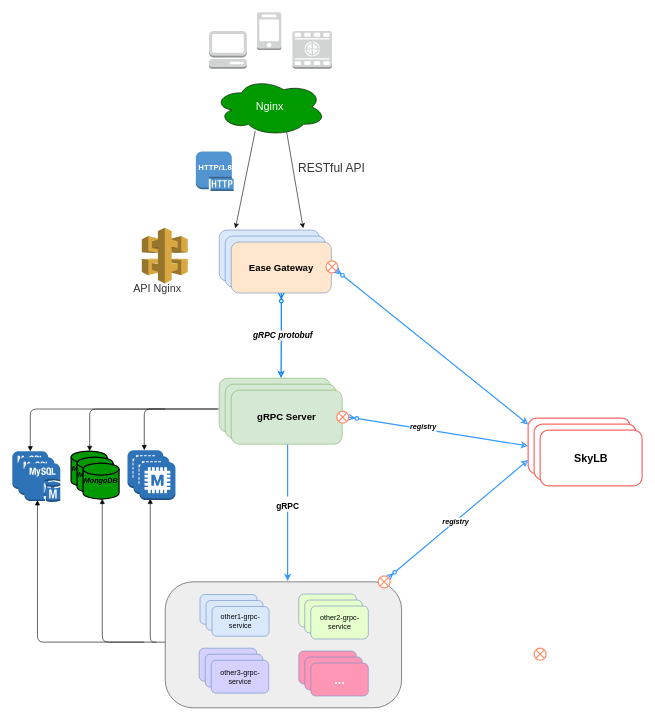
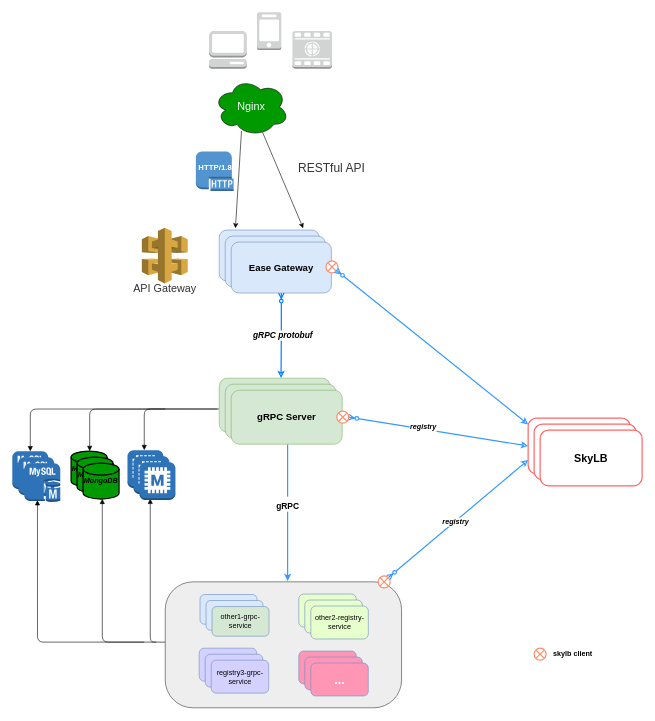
  <mxCell id="0" />
  <mxCell id="1" parent="0" />
  <mxCell id="2" style="edgeStyle=orthogonalEdgeStyle;rounded=1;html=1;endArrow=block;endFill=1;jettySize=auto;orthogonalLoop=1;entryX=0.5;entryY=0;entryPerimeter=0;" parent="1" target="82" edge="1"><mxGeometry relative="1" as="geometry"><mxPoint x="50" y="740" as="targetPoint" /><Array as="points"><mxPoint x="50" y="681" /></Array><mxPoint x="275" y="681.412" as="sourcePoint" /></mxGeometry></mxCell>
  <mxCell id="3" value="" style="group;rounded=1;" parent="1" vertex="1" connectable="0"><mxGeometry x="182" y="378" width="402" height="120" as="geometry" /></mxCell>
  <mxCell id="4" value="" style="group;rounded=1;" parent="3" vertex="1" connectable="0"><mxGeometry width="402" height="120" as="geometry" /></mxCell>
  <mxCell id="5" value="" style="group;rounded=1;" parent="4" vertex="1" connectable="0"><mxGeometry x="38" y="2" width="120" height="107" as="geometry" /></mxCell>
  <mxCell id="6" value="" style="group;rounded=1;" parent="5" vertex="1" connectable="0"><mxGeometry width="120" height="107" as="geometry" /></mxCell>
  <mxCell id="7" value="" style="dashed=0;html=1;shape=mxgraph.aws3.api_gateway;fillColor=#D9A741;gradientColor=none;labelBackgroundColor=#99FFFF;strokeColor=#000000;fontSize=18;fontColor=#FFFFFF;rounded=1;" parent="6" vertex="1"><mxGeometry x="16" y="-1" width="76.5" height="93" as="geometry" /></mxCell>
- <mxCell id="8" value="API Nginx" style="text;html=1;resizable=0;points=[];autosize=1;align=left;verticalAlign=top;spacingTop=-4;fontSize=18;fontColor=#333333;rounded=1;" parent="6" vertex="1"><mxGeometry y="87" width="120" height="20" as="geometry" /></mxCell>
+ <mxCell id="8" value="API Gateway" style="text;html=1;resizable=0;points=[];autosize=1;align=left;verticalAlign=top;spacingTop=-4;fontSize=18;fontColor=#333333;rounded=1;" parent="6" vertex="1"><mxGeometry y="87" width="120" height="20" as="geometry" /></mxCell>
  <mxCell id="9" value="" style="group;rounded=1;" parent="4" vertex="1" connectable="0"><mxGeometry x="183" y="5" width="167" height="85" as="geometry" /></mxCell>
  <mxCell id="10" value="" style="rounded=1;whiteSpace=wrap;html=1;align=left;fillColor=#dae8fc;strokeColor=#6c8ebf;" parent="9" vertex="1"><mxGeometry width="167" height="85" as="geometry" /></mxCell>
  <mxCell id="11" value="" style="rounded=1;whiteSpace=wrap;html=1;align=left;fillColor=#dae8fc;strokeColor=#6c8ebf;" parent="3" vertex="1"><mxGeometry x="193" y="15" width="167" height="85" as="geometry" /></mxCell>
- <mxCell id="12" value="Ease Gateway" style="rounded=1;whiteSpace=wrap;html=1;align=center;fillColor=#ffe6cc;strokeColor=#6c8ebf;fontStyle=1;fontSize=16;" parent="3" vertex="1"><mxGeometry x="203" y="25" width="167" height="85" as="geometry" /></mxCell>
+ <mxCell id="12" value="Ease Gateway" style="rounded=1;whiteSpace=wrap;html=1;align=center;fillColor=#dae8fc;strokeColor=#6c8ebf;fontStyle=1;fontSize=16;" parent="3" vertex="1"><mxGeometry x="203" y="25" width="167" height="85" as="geometry" /></mxCell>
  <mxCell id="13" value="" style="group;rounded=1;" parent="3" vertex="1" connectable="0"><mxGeometry x="361" y="55.5" width="20" height="20" as="geometry" /></mxCell>
  <mxCell id="14" value="" style="group;rounded=1;" parent="13" vertex="1" connectable="0"><mxGeometry y="1" width="20" height="20" as="geometry" /></mxCell>
  <mxCell id="15" value="" style="verticalLabelPosition=bottom;verticalAlign=top;html=1;strokeWidth=2;shape=mxgraph.flowchart.or;fontColor=#007FFF;strokeColor=#FF8E6B;rounded=1;" parent="14" vertex="1"><mxGeometry width="20" height="20" as="geometry" /></mxCell>
  <mxCell id="16" style="edgeStyle=orthogonalEdgeStyle;rounded=1;html=1;startArrow=none;startFill=0;endArrow=block;endFill=1;jettySize=auto;orthogonalLoop=1;fontSize=14;" parent="1" edge="1"><mxGeometry relative="1" as="geometry"><mxPoint x="365" y="681.235" as="sourcePoint" /><mxPoint x="240" y="750" as="targetPoint" /><Array as="points"><mxPoint x="240" y="681" /></Array></mxGeometry></mxCell>
  <mxCell id="17" style="edgeStyle=orthogonalEdgeStyle;rounded=1;html=1;startArrow=none;startFill=0;endArrow=block;endFill=1;jettySize=auto;orthogonalLoop=1;fontSize=14;entryX=0.5;entryY=0;entryPerimeter=0;" parent="1" edge="1"><mxGeometry relative="1" as="geometry"><mxPoint x="362" y="681.529" as="sourcePoint" /><mxPoint x="149" y="751.5" as="targetPoint" /><Array as="points"><mxPoint x="149" y="682" /></Array></mxGeometry></mxCell>
  <mxCell id="18" value="" style="rounded=1;whiteSpace=wrap;html=1;fontSize=16;align=center;fillColor=#d5e8d4;strokeColor=#82b366;" parent="1" vertex="1"><mxGeometry x="365" y="630" width="185" height="90" as="geometry" /></mxCell>
  <mxCell id="19" value="" style="rounded=1;whiteSpace=wrap;html=1;fontSize=16;align=center;fillColor=#d5e8d4;strokeColor=#82b366;" parent="1" vertex="1"><mxGeometry x="375" y="640" width="185" height="90" as="geometry" /></mxCell>
  <mxCell id="20" style="edgeStyle=orthogonalEdgeStyle;rounded=1;orthogonalLoop=1;jettySize=auto;html=1;fontSize=21;strokeWidth=2;strokeColor=#3399FF;" parent="1" source="24" edge="1"><mxGeometry relative="1" as="geometry"><mxPoint x="479" y="968" as="targetPoint" /><Array as="points"><mxPoint x="479" y="790" /><mxPoint x="479" y="790" /></Array></mxGeometry></mxCell>
  <mxCell id="21" value="&lt;span style=&quot;font-size: 14px ; font-weight: 700&quot;&gt;gRPC&lt;/span&gt;" style="text;html=1;resizable=0;points=[];align=center;verticalAlign=middle;labelBackgroundColor=#ffffff;fontSize=21;rounded=1;" parent="20" vertex="1" connectable="0"><mxGeometry x="0.004" y="20" relative="1" as="geometry"><mxPoint x="-21" y="-15" as="offset" /></mxGeometry></mxCell>
  <mxCell id="22" style="rounded=1;orthogonalLoop=1;jettySize=auto;html=1;entryX=0;entryY=0.5;entryDx=0;entryDy=0;startArrow=ERzeroToMany;startFill=1;endArrow=classic;endFill=0;strokeColor=#3399FF;strokeWidth=2;fontSize=21;exitX=1;exitY=0.5;exitDx=0;exitDy=0;exitPerimeter=0;" parent="1" source="66" target="60" edge="1"><mxGeometry relative="1" as="geometry" /></mxCell>
  <mxCell id="23" value="registry" style="text;html=1;align=center;verticalAlign=middle;resizable=0;points=[];;labelBackgroundColor=#ffffff;fontStyle=3;rounded=1;" parent="22" vertex="1" connectable="0"><mxGeometry x="-0.174" y="3" relative="1" as="geometry"><mxPoint as="offset" /></mxGeometry></mxCell>
  <mxCell id="24" value="&lt;span&gt;gRPC Server&lt;/span&gt;" style="rounded=1;whiteSpace=wrap;html=1;fontSize=16;align=center;fontStyle=1;fillColor=#d5e8d4;strokeColor=#82b366;" parent="1" vertex="1"><mxGeometry x="385" y="650" width="185" height="90" as="geometry" /></mxCell>
  <mxCell id="25" style="edgeStyle=orthogonalEdgeStyle;rounded=1;html=1;entryX=0.557;entryY=-0.004;entryPerimeter=0;jettySize=auto;orthogonalLoop=1;fontSize=14;endArrow=classic;endFill=0;startArrow=ERzeroToMany;startFill=1;strokeWidth=2;strokeColor=#007FFF;" parent="1" source="12" target="18" edge="1"><mxGeometry relative="1" as="geometry" /></mxCell>
  <mxCell id="26" value="&lt;b&gt;&lt;i&gt;gRPC protobuf&lt;/i&gt;&lt;/b&gt;" style="text;html=1;resizable=0;points=[];align=center;verticalAlign=middle;labelBackgroundColor=#ffffff;fontSize=14;rounded=1;" parent="25" vertex="1" connectable="0"><mxGeometry x="-0.013" y="2" relative="1" as="geometry"><mxPoint as="offset" /></mxGeometry></mxCell>
  <mxCell id="27" value="" style="endArrow=classic;html=1;exitX=0.369;exitY=0.915;exitPerimeter=0;" parent="1" source="30" edge="1"><mxGeometry width="50" height="50" relative="1" as="geometry"><mxPoint x="404" y="276" as="sourcePoint" /><mxPoint x="392" y="380" as="targetPoint" /></mxGeometry></mxCell>
  <mxCell id="28" value="" style="endArrow=classic;html=1;exitX=0.65;exitY=0.938;exitPerimeter=0;" parent="1" source="30" edge="1"><mxGeometry width="50" height="50" relative="1" as="geometry"><mxPoint x="465" y="275" as="sourcePoint" /><mxPoint x="505" y="380" as="targetPoint" /></mxGeometry></mxCell>
  <mxCell id="29" value="" style="group;rounded=1;" parent="1" vertex="1" connectable="0"><mxGeometry x="324" y="20" width="282" height="298" as="geometry" /></mxCell>
- <mxCell id="30" value="Nginx" style="ellipse;shape=cloud;whiteSpace=wrap;html=1;strokeColor=#000000;fillColor=#009900;fontColor=#FFFFFF;labelBackgroundColor=none;labelBorderColor=none;fontSize=18;rounded=1;" parent="29" vertex="1"><mxGeometry x="32" y="110" width="187" height="96" as="geometry" /></mxCell>
+ <mxCell id="30" value="Nginx" style="ellipse;shape=cloud;whiteSpace=wrap;html=1;strokeColor=#000000;fillColor=#009900;fontColor=#FFFFFF;labelBackgroundColor=none;labelBorderColor=none;fontSize=18;rounded=1;" parent="29" vertex="1"><mxGeometry x="32" y="110" width="125" height="96" as="geometry" /></mxCell>
  <mxCell id="31" value="" style="dashed=0;html=1;shape=mxgraph.aws3.management_console;fillColor=#D2D3D3;gradientColor=none;strokeColor=#000000;rounded=1;" parent="29" vertex="1"><mxGeometry x="24" y="31" width="63" height="63" as="geometry" /></mxCell>
  <mxCell id="32" value="" style="dashed=0;html=1;shape=mxgraph.aws3.mobile_client;fillColor=#D2D3D3;gradientColor=none;strokeColor=#000000;rounded=1;" parent="29" vertex="1"><mxGeometry x="104" width="40.5" height="63" as="geometry" /></mxCell>
  <mxCell id="33" value="" style="dashed=0;html=1;shape=mxgraph.aws3.multimedia;fillColor=#D2D3D3;gradientColor=none;strokeColor=#000000;rounded=1;" parent="29" vertex="1"><mxGeometry x="163" y="31" width="66" height="63" as="geometry" /></mxCell>
  <mxCell id="34" value="RESTful API" style="text;html=1;resizable=0;points=[];autosize=1;align=center;verticalAlign=top;spacingTop=-4;fontSize=20;fontColor=#333333;fontStyle=0;rounded=1;" parent="29" vertex="1"><mxGeometry x="168" y="245" width="120" height="20" as="geometry" /></mxCell>
  <mxCell id="35" value="&lt;b&gt;&lt;font color=&quot;#ffffff&quot; style=&quot;font-size: 13px&quot;&gt;HTTP/1.8&lt;/font&gt;&lt;/b&gt;&lt;div&gt;&lt;b&gt;&lt;font color=&quot;#ffffff&quot;&gt;&lt;br&gt;&lt;/font&gt;&lt;/b&gt;&lt;/div&gt;" style="dashed=0;html=1;shape=mxgraph.aws3.http_protocol;fillColor=#5294CF;gradientColor=none;labelBackgroundColor=none;strokeColor=#000000;fontSize=12;fontColor=#4D4D4D;align=center;rounded=1;" parent="29" vertex="1"><mxGeometry x="2" y="232" width="63" height="66" as="geometry" /></mxCell>
  <mxCell id="36" value="" style="group;rounded=1;" parent="1" vertex="1" connectable="0"><mxGeometry x="837" y="770.158" width="95" height="49.474" as="geometry" /></mxCell>
  <mxCell id="37" value="" style="group;rounded=1;" parent="1" vertex="1" connectable="0"><mxGeometry x="275" y="969.5" width="575" height="210" as="geometry" /></mxCell>
  <mxCell id="38" value="" style="group;rounded=1;" parent="37" vertex="1" connectable="0"><mxGeometry width="575" height="210" as="geometry" /></mxCell>
  <mxCell id="39" value="" style="rounded=1;whiteSpace=wrap;html=1;strokeColor=#36393d;fillColor=#eeeeee;arcSize=22;" parent="38" vertex="1"><mxGeometry width="394" height="210" as="geometry" /></mxCell>
  <mxCell id="40" value="" style="group;rounded=1;" parent="38" vertex="1" connectable="0"><mxGeometry x="615" y="110.5" width="110" height="20" as="geometry" /></mxCell>
  <mxCell id="41" value="" style="verticalLabelPosition=bottom;verticalAlign=top;html=1;strokeWidth=2;shape=mxgraph.flowchart.or;fontColor=#007FFF;strokeColor=#FF8E6B;rounded=1;" parent="40" vertex="1"><mxGeometry width="20" height="20" as="geometry" /></mxCell>
+ <mxCell id="42" value="&lt;font color=&quot;#000000&quot;&gt;skylb client&lt;/font&gt;" style="text;html=1;resizable=0;points=[];autosize=1;align=left;verticalAlign=top;spacingTop=-4;fontColor=#007FFF;fontStyle=1;fontFamily=Helvetica;rounded=1;" parent="40" vertex="1"><mxGeometry x="30" width="80" height="20" as="geometry" /></mxCell>
  <mxCell id="43" value="" style="group;rounded=1;" parent="37" vertex="1" connectable="0"><mxGeometry x="58" y="21.158" width="115" height="69.474" as="geometry" /></mxCell>
  <mxCell id="44" value="" style="rounded=1;whiteSpace=wrap;html=1;fontSize=16;align=center;fillColor=#dae8fc;strokeColor=#6c8ebf;" parent="43" vertex="1"><mxGeometry width="95" height="49.474" as="geometry" /></mxCell>
  <mxCell id="45" value="" style="rounded=1;whiteSpace=wrap;html=1;fontSize=16;align=center;fillColor=#dae8fc;strokeColor=#6c8ebf;" parent="43" vertex="1"><mxGeometry x="10" y="10" width="95" height="49.474" as="geometry" /></mxCell>
- <mxCell id="46" value="other1-grpc-service" style="rounded=1;whiteSpace=wrap;html=1;fontSize=12;align=center;fillColor=#dae8fc;strokeColor=#6c8ebf;" parent="43" vertex="1"><mxGeometry x="20" y="20" width="95" height="49.474" as="geometry" /></mxCell>
+ <mxCell id="46" value="other1-grpc-service" style="rounded=1;whiteSpace=wrap;html=1;fontSize=12;align=center;fillColor=#d5e8d4;strokeColor=#6c8ebf;" parent="43" vertex="1"><mxGeometry x="20" y="20" width="95" height="49.474" as="geometry" /></mxCell>
  <mxCell id="47" value="" style="group;rounded=1;" parent="37" vertex="1" connectable="0"><mxGeometry x="222.626" y="20.364" width="115.888" height="74.935" as="geometry" /></mxCell>
  <mxCell id="48" value="" style="rounded=1;whiteSpace=wrap;html=1;fontSize=12;align=center;fillColor=#E6FFCC;strokeColor=#6c8ebf;" parent="47" vertex="1"><mxGeometry width="95.888" height="54.935" as="geometry" /></mxCell>
  <mxCell id="49" value="" style="rounded=1;whiteSpace=wrap;html=1;fontSize=12;align=center;fillColor=#E6FFCC;strokeColor=#6c8ebf;" parent="47" vertex="1"><mxGeometry x="10" y="10" width="95.888" height="54.935" as="geometry" /></mxCell>
- <mxCell id="50" value="other2-grpc-service" style="rounded=1;whiteSpace=wrap;html=1;fontSize=12;align=center;fillColor=#E6FFCC;strokeColor=#6c8ebf;" parent="47" vertex="1"><mxGeometry x="20.0" y="20" width="95.888" height="54.935" as="geometry" /></mxCell>
+ <mxCell id="50" value="other2-registry-service" style="rounded=1;whiteSpace=wrap;html=1;fontSize=12;align=center;fillColor=#E6FFCC;strokeColor=#6c8ebf;" parent="47" vertex="1"><mxGeometry x="20.0" y="20" width="95.888" height="54.935" as="geometry" /></mxCell>
  <mxCell id="51" value="" style="group;rounded=1;" parent="37" vertex="1" connectable="0"><mxGeometry x="56.626" y="110.627" width="115.888" height="74.935" as="geometry" /></mxCell>
  <mxCell id="52" value="" style="rounded=1;whiteSpace=wrap;html=1;fontSize=12;align=center;fillColor=#D4D1FF;strokeColor=#6c8ebf;" parent="51" vertex="1"><mxGeometry width="95.888" height="54.935" as="geometry" /></mxCell>
  <mxCell id="53" value="" style="rounded=1;whiteSpace=wrap;html=1;fontSize=12;align=center;fillColor=#D4D1FF;strokeColor=#6c8ebf;" parent="51" vertex="1"><mxGeometry x="10" y="10" width="95.888" height="54.935" as="geometry" /></mxCell>
- <mxCell id="54" value="other3-grpc-service" style="rounded=1;whiteSpace=wrap;html=1;fontSize=12;align=center;fillColor=#D4D1FF;strokeColor=#6c8ebf;" parent="51" vertex="1"><mxGeometry x="20" y="20" width="95.888" height="54.935" as="geometry" /></mxCell>
+ <mxCell id="54" value="registry3-grpc-service" style="rounded=1;whiteSpace=wrap;html=1;fontSize=12;align=center;fillColor=#D4D1FF;strokeColor=#6c8ebf;" parent="51" vertex="1"><mxGeometry x="20" y="20" width="95.888" height="54.935" as="geometry" /></mxCell>
  <mxCell id="55" value="" style="group;rounded=1;" parent="37" vertex="1" connectable="0"><mxGeometry x="222.626" y="115.364" width="115.888" height="74.935" as="geometry" /></mxCell>
  <mxCell id="56" value="" style="rounded=1;whiteSpace=wrap;html=1;fontSize=12;align=center;fillColor=#FF96B6;strokeColor=#6c8ebf;" parent="55" vertex="1"><mxGeometry width="95.888" height="54.935" as="geometry" /></mxCell>
  <mxCell id="57" value="" style="rounded=1;whiteSpace=wrap;html=1;fontSize=12;align=center;fillColor=#FF96B6;strokeColor=#6c8ebf;" parent="55" vertex="1"><mxGeometry x="10" y="10" width="95.888" height="54.935" as="geometry" /></mxCell>
  <mxCell id="58" value="&lt;span style=&quot;font-size: 21px&quot;&gt;&lt;font color=&quot;#ffffff&quot;&gt;...&lt;/font&gt;&lt;/span&gt;" style="rounded=1;whiteSpace=wrap;html=1;fontSize=21;align=center;fillColor=#FF96B6;strokeColor=#6c8ebf;verticalAlign=middle;fontStyle=1" parent="55" vertex="1"><mxGeometry x="20.0" y="20" width="95.888" height="54.935" as="geometry" /></mxCell>
  <mxCell id="59" value="" style="group;strokeWidth=2;rounded=1;" parent="1" vertex="1" connectable="0"><mxGeometry x="880" y="696.5" width="190" height="113" as="geometry" /></mxCell>
  <mxCell id="60" value="" style="rounded=1;whiteSpace=wrap;html=1;fontSize=21;strokeColor=#FF6666;strokeWidth=2;" parent="59" vertex="1"><mxGeometry width="170" height="93" as="geometry" /></mxCell>
  <mxCell id="61" value="" style="rounded=1;whiteSpace=wrap;html=1;fontSize=21;strokeColor=#FF6666;strokeWidth=2;" parent="59" vertex="1"><mxGeometry x="10" y="10" width="170" height="93" as="geometry" /></mxCell>
  <mxCell id="62" value="&lt;font style=&quot;font-size: 18px&quot;&gt;&lt;b&gt;SkyLB&lt;/b&gt;&lt;/font&gt;" style="rounded=1;whiteSpace=wrap;html=1;fontSize=21;strokeColor=#FF6666;strokeWidth=2;" parent="59" vertex="1"><mxGeometry x="20" y="20" width="170" height="93" as="geometry" /></mxCell>
  <mxCell id="63" style="edgeStyle=none;rounded=1;orthogonalLoop=1;jettySize=auto;html=1;startArrow=ERzeroToMany;startFill=1;endArrow=classic;endFill=0;strokeColor=#3399FF;strokeWidth=2;fontSize=21;entryX=0;entryY=0.75;entryDx=0;entryDy=0;exitX=0.855;exitY=0.145;exitDx=0;exitDy=0;exitPerimeter=0;" parent="1" source="67" target="60" edge="1"><mxGeometry relative="1" as="geometry"><mxPoint x="920" y="810" as="targetPoint" /><mxPoint x="660" y="940" as="sourcePoint" /></mxGeometry></mxCell>
  <mxCell id="64" value="registry" style="text;html=1;align=center;verticalAlign=middle;resizable=0;points=[];;labelBackgroundColor=#ffffff;fontStyle=3;rounded=1;" parent="63" vertex="1" connectable="0"><mxGeometry x="-0.047" y="-1" relative="1" as="geometry"><mxPoint as="offset" /></mxGeometry></mxCell>
  <mxCell id="65" style="edgeStyle=none;rounded=1;orthogonalLoop=1;jettySize=auto;html=1;entryX=0;entryY=0.113;entryDx=0;entryDy=0;startArrow=ERzeroToMany;startFill=1;endArrow=classic;endFill=0;strokeColor=#3399FF;strokeWidth=2;fontSize=21;entryPerimeter=0;" parent="1" target="60" edge="1"><mxGeometry relative="1" as="geometry"><mxPoint x="560" y="450" as="sourcePoint" /></mxGeometry></mxCell>
  <mxCell id="66" value="" style="verticalLabelPosition=bottom;verticalAlign=top;html=1;strokeWidth=2;shape=mxgraph.flowchart.or;fontColor=#007FFF;strokeColor=#FF8E6B;rounded=1;" parent="1" vertex="1"><mxGeometry x="561" y="685" width="20" height="20" as="geometry" /></mxCell>
  <mxCell id="67" value="" style="verticalLabelPosition=bottom;verticalAlign=top;html=1;strokeWidth=2;shape=mxgraph.flowchart.or;fontColor=#007FFF;strokeColor=#FF8E6B;rounded=1;" parent="1" vertex="1"><mxGeometry x="630" y="959.5" width="20" height="20" as="geometry" /></mxCell>
  <mxCell id="68" value="" style="group" parent="1" vertex="1" connectable="0"><mxGeometry x="48" y="952.5" width="227" height="117.5" as="geometry" /></mxCell>
  <mxCell id="69" value="" style="group;rounded=1;" parent="68" vertex="1" connectable="0"><mxGeometry width="227" height="116.5" as="geometry" /></mxCell>
  <mxCell id="70" style="edgeStyle=elbowEdgeStyle;rounded=1;html=1;endArrow=block;endFill=1;jettySize=auto;orthogonalLoop=1;entryX=0.3;entryY=0.952;entryDx=0;entryDy=0;entryPerimeter=0;" parent="69" edge="1"><mxGeometry relative="1" as="geometry"><mxPoint x="202.0" y="-121.524" as="targetPoint" /><Array as="points"><mxPoint x="202" y="-1" /><mxPoint x="148" y="1" /></Array><mxPoint x="212" y="117.5" as="sourcePoint" /></mxGeometry></mxCell>
  <mxCell id="71" style="edgeStyle=orthogonalEdgeStyle;rounded=1;html=1;startArrow=none;startFill=0;endArrow=block;endFill=1;jettySize=auto;orthogonalLoop=1;fontSize=14;entryX=0.467;entryY=0.975;entryDx=0;entryDy=0;entryPerimeter=0;" parent="69" edge="1"><mxGeometry relative="1" as="geometry"><mxPoint x="192" y="117.5" as="sourcePoint" /><mxPoint x="122.02" y="-121.5" as="targetPoint" /><Array as="points"><mxPoint x="122" y="118" /></Array></mxGeometry></mxCell>
  <mxCell id="72" style="edgeStyle=orthogonalEdgeStyle;rounded=1;html=1;endArrow=block;endFill=1;jettySize=auto;orthogonalLoop=1;entryX=0.366;entryY=0.951;entryDx=0;entryDy=0;entryPerimeter=0;" parent="68" target="84" edge="1"><mxGeometry relative="1" as="geometry"><mxPoint x="12" y="-102.5" as="targetPoint" /><Array as="points"><mxPoint x="227" y="117.5" /><mxPoint x="14" y="117.5" /></Array><mxPoint x="227" y="117.5" as="sourcePoint" /></mxGeometry></mxCell>
  <mxCell id="73" value="" style="group" parent="1" vertex="1" connectable="0"><mxGeometry x="118" y="751.5" width="80" height="80" as="geometry" /></mxCell>
  <mxCell id="74" value="MongoDB" style="strokeWidth=2;html=1;shape=mxgraph.flowchart.database;whiteSpace=wrap;fillColor=#009900;fontStyle=3;rounded=1;direction=east;" parent="73" vertex="1"><mxGeometry width="60" height="60" as="geometry" /></mxCell>
  <mxCell id="75" value="MongoDB" style="strokeWidth=2;html=1;shape=mxgraph.flowchart.database;whiteSpace=wrap;fillColor=#009900;fontStyle=3;rounded=1;direction=east;" parent="73" vertex="1"><mxGeometry x="10" y="10" width="60" height="60" as="geometry" /></mxCell>
  <mxCell id="76" value="MongoDB" style="strokeWidth=2;html=1;shape=mxgraph.flowchart.database;whiteSpace=wrap;fillColor=#009900;fontStyle=3;rounded=1;direction=east;" parent="73" vertex="1"><mxGeometry x="20" y="20" width="60" height="60" as="geometry" /></mxCell>
  <mxCell id="77" value="" style="group" parent="1" vertex="1" connectable="0"><mxGeometry x="212" y="750" width="80" height="83" as="geometry" /></mxCell>
  <mxCell id="78" value="" style="dashed=0;html=1;shape=mxgraph.aws3.memcached;fillColor=#2E73B8;gradientColor=none;strokeColor=#000000;rounded=1;" parent="77" vertex="1"><mxGeometry width="60" height="63" as="geometry" /></mxCell>
  <mxCell id="79" value="" style="dashed=0;html=1;shape=mxgraph.aws3.memcached;fillColor=#2E73B8;gradientColor=none;strokeColor=#000000;rounded=1;" parent="77" vertex="1"><mxGeometry x="10" y="10" width="60" height="63" as="geometry" /></mxCell>
  <mxCell id="80" value="" style="dashed=0;html=1;shape=mxgraph.aws3.memcached;fillColor=#2E73B8;gradientColor=none;strokeColor=#000000;rounded=1;" parent="77" vertex="1"><mxGeometry x="20" y="20" width="60" height="63" as="geometry" /></mxCell>
  <mxCell id="81" value="" style="group" parent="1" vertex="1" connectable="0"><mxGeometry x="20" y="752" width="80" height="84.5" as="geometry" /></mxCell>
  <mxCell id="82" value="" style="dashed=0;html=1;shape=mxgraph.aws3.mysql_db_instance;fillColor=#2E73B8;gradientColor=none;strokeColor=#000000;rounded=1;" parent="81" vertex="1"><mxGeometry width="60" height="64.5" as="geometry" /></mxCell>
  <mxCell id="83" value="" style="dashed=0;html=1;shape=mxgraph.aws3.mysql_db_instance;fillColor=#2E73B8;gradientColor=none;strokeColor=#000000;rounded=1;" parent="81" vertex="1"><mxGeometry x="10" y="10" width="60" height="64.5" as="geometry" /></mxCell>
  <mxCell id="84" value="" style="dashed=0;html=1;shape=mxgraph.aws3.mysql_db_instance;fillColor=#2E73B8;gradientColor=none;strokeColor=#000000;rounded=1;" parent="81" vertex="1"><mxGeometry x="20" y="20" width="60" height="64.5" as="geometry" /></mxCell>
